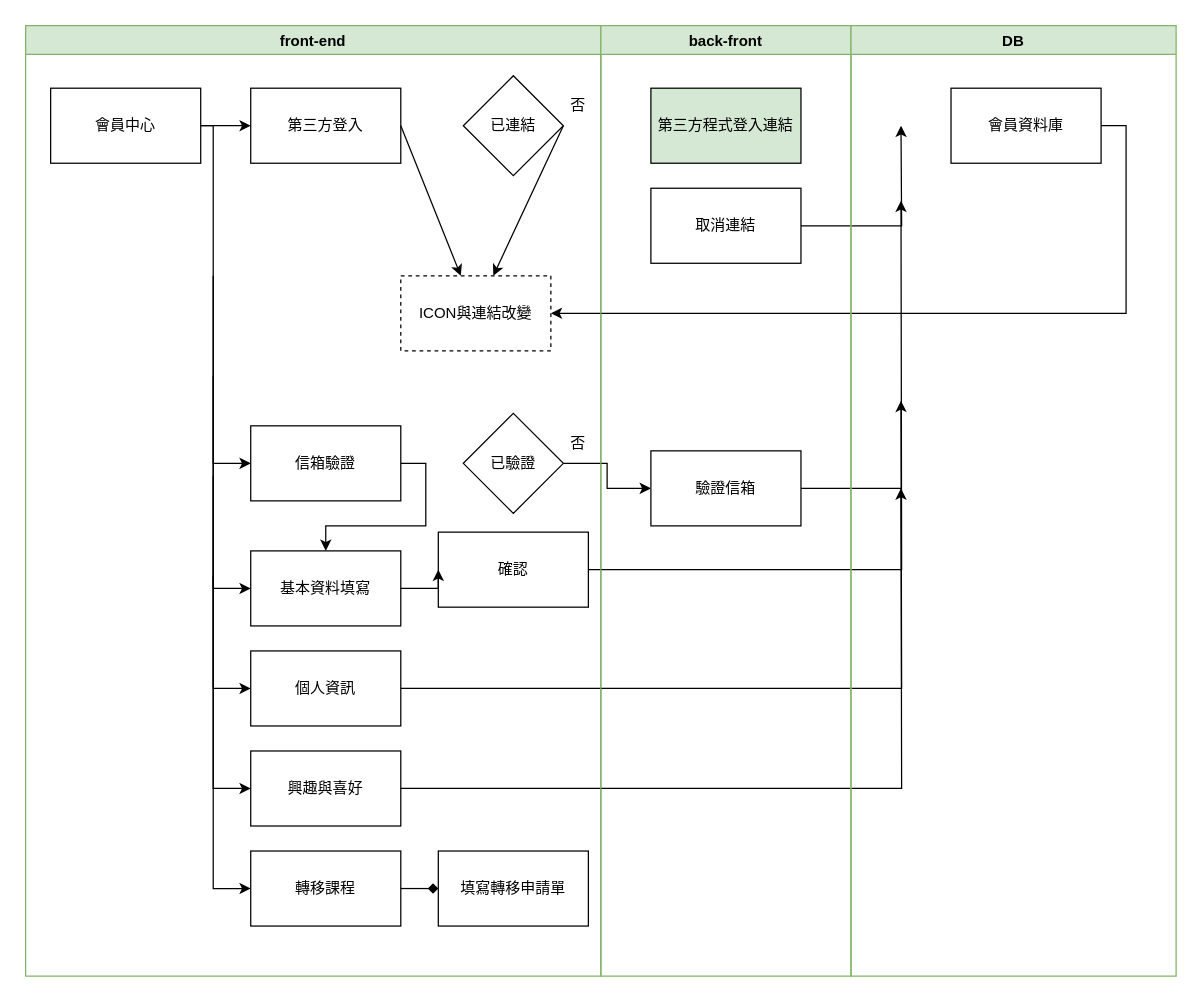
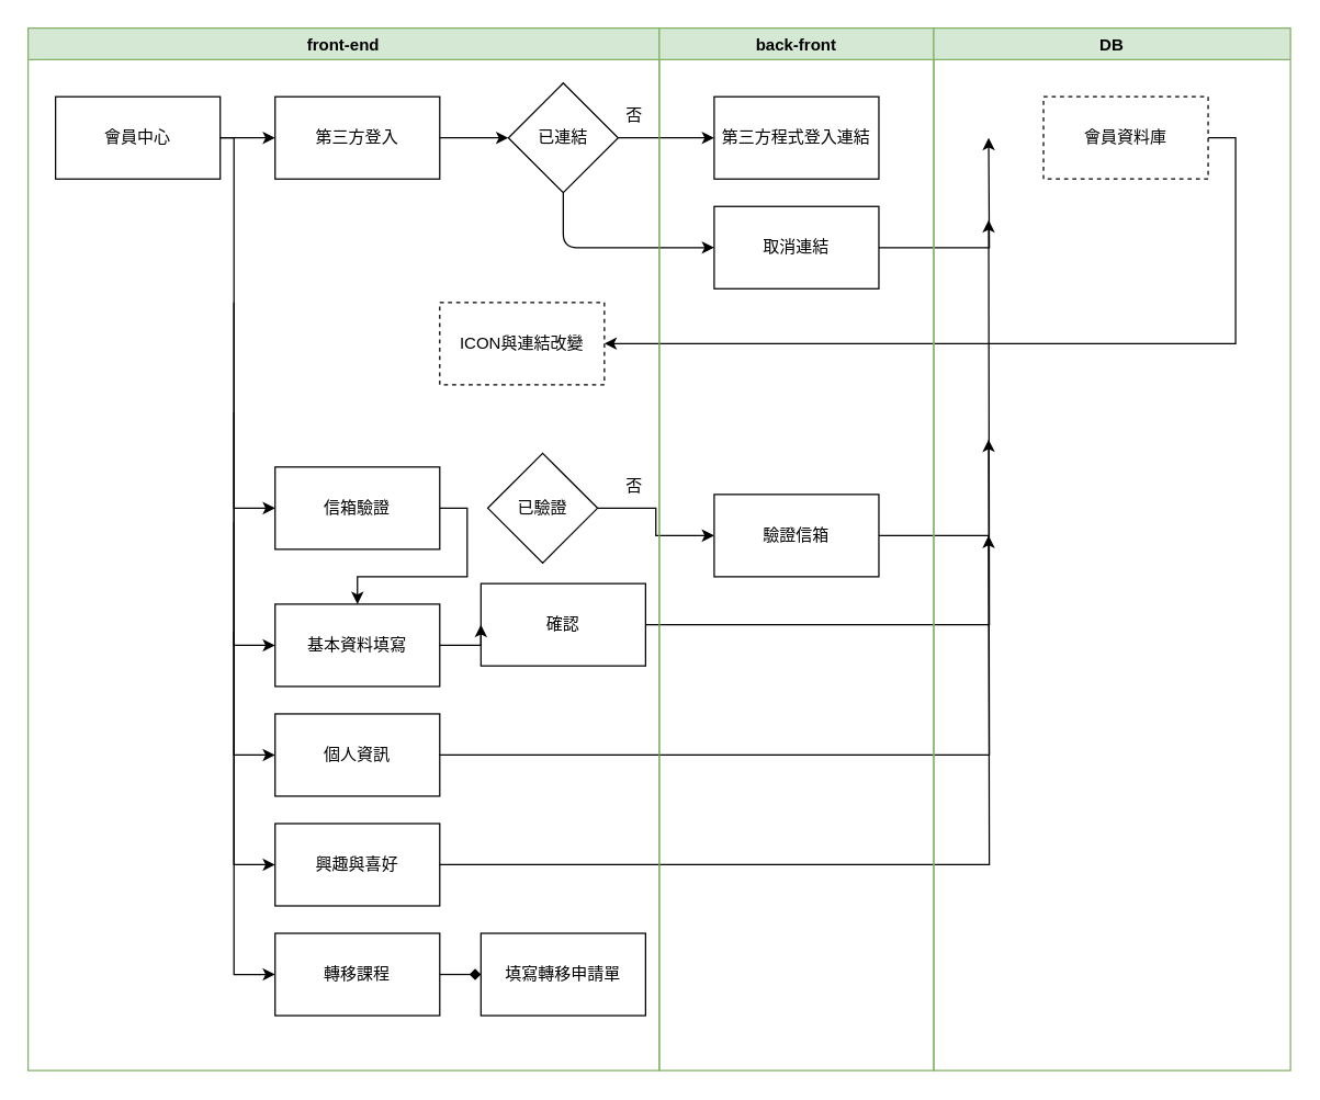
  <mxCell id="0" />
  <mxCell id="1" parent="0" />
  <mxCell id="2" value="front-end" style="swimlane;fillColor=#d5e8d4;strokeColor=#82b366;" vertex="1" parent="1"><mxGeometry x="20" y="20" width="460" height="760" as="geometry" /></mxCell>
  <mxCell id="3" style="edgeStyle=orthogonalEdgeStyle;rounded=0;orthogonalLoop=1;jettySize=auto;html=1;entryX=0;entryY=0.5;entryDx=0;entryDy=0;" edge="1" parent="2" source="4" target="15"><mxGeometry relative="1" as="geometry"><Array as="points"><mxPoint x="150" y="80" /><mxPoint x="150" y="350" /></Array></mxGeometry></mxCell>
  <mxCell id="4" value="會員中心" style="rounded=0;whiteSpace=wrap;html=1;" vertex="1" parent="2"><mxGeometry x="20" y="50" width="120" height="60" as="geometry" /></mxCell>
  <mxCell id="5" value="第三方登入" style="rounded=0;whiteSpace=wrap;html=1;" vertex="1" parent="2"><mxGeometry x="180" y="50" width="120" height="60" as="geometry" /></mxCell>
  <mxCell id="6" value="" style="endArrow=classic;html=1;exitX=1;exitY=0.5;exitDx=0;exitDy=0;entryX=0;entryY=0.5;entryDx=0;entryDy=0;" edge="1" parent="2" source="4" target="5"><mxGeometry width="50" height="50" relative="1" as="geometry"><mxPoint x="440" y="230" as="sourcePoint" /><mxPoint x="490" y="180" as="targetPoint" /></mxGeometry></mxCell>
  <mxCell id="7" value="已連結" style="rhombus;whiteSpace=wrap;html=1;" vertex="1" parent="2"><mxGeometry x="350" y="40" width="80" height="80" as="geometry" /></mxCell>
- <mxCell id="8" value="" style="endArrow=classic;html=1;exitX=1;exitY=0.5;exitDx=0;exitDy=0;" edge="1" parent="2" source="5" target="28"><mxGeometry width="50" height="50" relative="1" as="geometry"><mxPoint x="440" y="230" as="sourcePoint" /><mxPoint x="490" y="180" as="targetPoint" /></mxGeometry></mxCell>
- <mxCell id="9" value="第三方程式登入連結" style="rounded=0;whiteSpace=wrap;html=1;fillColor=#d5e8d4;" vertex="1" parent="2"><mxGeometry x="500" y="50" width="120" height="60" as="geometry" /></mxCell>
- <mxCell id="10" value="" style="endArrow=classic;html=1;exitX=1;exitY=0.5;exitDx=0;exitDy=0;" edge="1" parent="2" source="7" target="28"><mxGeometry width="50" height="50" relative="1" as="geometry"><mxPoint x="440" y="230" as="sourcePoint" /><mxPoint x="490" y="180" as="targetPoint" /></mxGeometry></mxCell>
+ <mxCell id="8" value="" style="endArrow=classic;html=1;exitX=1;exitY=0.5;exitDx=0;exitDy=0;entryX=0;entryY=0.5;entryDx=0;entryDy=0;" edge="1" parent="2" source="5" target="7"><mxGeometry width="50" height="50" relative="1" as="geometry"><mxPoint x="440" y="230" as="sourcePoint" /><mxPoint x="490" y="180" as="targetPoint" /></mxGeometry></mxCell>
+ <mxCell id="9" value="第三方程式登入連結" style="rounded=0;whiteSpace=wrap;html=1;" vertex="1" parent="2"><mxGeometry x="500" y="50" width="120" height="60" as="geometry" /></mxCell>
+ <mxCell id="10" value="" style="endArrow=classic;html=1;exitX=1;exitY=0.5;exitDx=0;exitDy=0;entryX=0;entryY=0.5;entryDx=0;entryDy=0;" edge="1" parent="2" source="7" target="9"><mxGeometry width="50" height="50" relative="1" as="geometry"><mxPoint x="440" y="230" as="sourcePoint" /><mxPoint x="490" y="180" as="targetPoint" /></mxGeometry></mxCell>
  <mxCell id="11" value="否" style="text;strokeColor=none;fillColor=none;align=left;verticalAlign=top;spacingLeft=4;spacingRight=4;overflow=hidden;rotatable=0;points=[[0,0.5],[1,0.5]];portConstraint=eastwest;" vertex="1" parent="2"><mxGeometry x="430" y="50" width="60" height="26" as="geometry" /></mxCell>
  <mxCell id="12" value="取消連結" style="rounded=0;whiteSpace=wrap;html=1;" vertex="1" parent="2"><mxGeometry x="500" y="130" width="120" height="60" as="geometry" /></mxCell>
+ <mxCell id="13" value="" style="endArrow=classic;html=1;entryX=0;entryY=0.5;entryDx=0;entryDy=0;exitX=0.5;exitY=1;exitDx=0;exitDy=0;" edge="1" parent="2" source="7" target="12"><mxGeometry width="50" height="50" relative="1" as="geometry"><mxPoint x="440" y="230" as="sourcePoint" /><mxPoint x="490" y="180" as="targetPoint" /><Array as="points"><mxPoint x="390" y="160" /></Array></mxGeometry></mxCell>
  <mxCell id="14" style="edgeStyle=orthogonalEdgeStyle;rounded=0;orthogonalLoop=1;jettySize=auto;html=1;exitX=1;exitY=0.5;exitDx=0;exitDy=0;" edge="1" parent="2" source="15" target="16"><mxGeometry relative="1" as="geometry" /></mxCell>
  <mxCell id="15" value="信箱驗證" style="rounded=0;whiteSpace=wrap;html=1;" vertex="1" parent="2"><mxGeometry x="180" y="320" width="120" height="60" as="geometry" /></mxCell>
  <mxCell id="16" value="基本資料填寫" style="rounded=0;whiteSpace=wrap;html=1;" vertex="1" parent="2"><mxGeometry x="180" y="420" width="120" height="60" as="geometry" /></mxCell>
  <mxCell id="17" value="個人資訊" style="rounded=0;whiteSpace=wrap;html=1;" vertex="1" parent="2"><mxGeometry x="180" y="500" width="120" height="60" as="geometry" /></mxCell>
  <mxCell id="18" value="興趣與喜好" style="rounded=0;whiteSpace=wrap;html=1;" vertex="1" parent="2"><mxGeometry x="180" y="580" width="120" height="60" as="geometry" /></mxCell>
  <mxCell id="19" style="edgeStyle=orthogonalEdgeStyle;rounded=0;orthogonalLoop=1;jettySize=auto;html=1;exitX=1;exitY=0.5;exitDx=0;exitDy=0;entryX=0;entryY=0.5;entryDx=0;entryDy=0;endArrow=diamond;" edge="1" parent="2" source="20" target="25"><mxGeometry relative="1" as="geometry" /></mxCell>
  <mxCell id="20" value="轉移課程" style="rounded=0;whiteSpace=wrap;html=1;" vertex="1" parent="2"><mxGeometry x="180" y="660" width="120" height="60" as="geometry" /></mxCell>
  <mxCell id="21" style="edgeStyle=orthogonalEdgeStyle;rounded=0;orthogonalLoop=1;jettySize=auto;html=1;exitX=1;exitY=0.5;exitDx=0;exitDy=0;entryX=0;entryY=0.5;entryDx=0;entryDy=0;" edge="1" parent="2" source="22" target="23"><mxGeometry relative="1" as="geometry" /></mxCell>
- <mxCell id="22" value="已驗證" style="rhombus;whiteSpace=wrap;html=1;" vertex="1" parent="2"><mxGeometry x="350" y="310" width="80" height="80" as="geometry" /></mxCell>
+ <mxCell id="22" value="已驗證" style="rhombus;whiteSpace=wrap;html=1;" vertex="1" parent="2"><mxGeometry x="335" y="310" width="80" height="80" as="geometry" /></mxCell>
  <mxCell id="23" value="驗證信箱" style="rounded=0;whiteSpace=wrap;html=1;" vertex="1" parent="2"><mxGeometry x="500" y="340" width="120" height="60" as="geometry" /></mxCell>
  <mxCell id="24" value="否" style="text;strokeColor=none;fillColor=none;align=left;verticalAlign=top;spacingLeft=4;spacingRight=4;overflow=hidden;rotatable=0;points=[[0,0.5],[1,0.5]];portConstraint=eastwest;" vertex="1" parent="2"><mxGeometry x="430" y="320" width="60" height="26" as="geometry" /></mxCell>
  <mxCell id="25" value="填寫轉移申請單" style="rounded=0;whiteSpace=wrap;html=1;" vertex="1" parent="2"><mxGeometry x="330" y="660" width="120" height="60" as="geometry" /></mxCell>
  <mxCell id="26" value="確認" style="rounded=0;whiteSpace=wrap;html=1;" vertex="1" parent="2"><mxGeometry x="330" y="405" width="120" height="60" as="geometry" /></mxCell>
  <mxCell id="27" style="edgeStyle=orthogonalEdgeStyle;rounded=0;orthogonalLoop=1;jettySize=auto;html=1;exitX=1;exitY=0.5;exitDx=0;exitDy=0;entryX=0;entryY=0.5;entryDx=0;entryDy=0;" edge="1" parent="2" source="16" target="26"><mxGeometry relative="1" as="geometry" /></mxCell>
  <mxCell id="28" value="ICON與連結改變" style="rounded=0;whiteSpace=wrap;html=1;dashed=1;" vertex="1" parent="2"><mxGeometry x="300" y="200" width="120" height="60" as="geometry" /></mxCell>
  <mxCell id="29" style="edgeStyle=orthogonalEdgeStyle;rounded=0;orthogonalLoop=1;jettySize=auto;html=1;exitX=1;exitY=0.5;exitDx=0;exitDy=0;entryX=1;entryY=0.5;entryDx=0;entryDy=0;" edge="1" parent="1" source="30" target="28"><mxGeometry relative="1" as="geometry" /></mxCell>
- <mxCell id="30" value="會員資料庫" style="rounded=0;whiteSpace=wrap;html=1;" vertex="1" parent="1"><mxGeometry x="760" y="70" width="120" height="60" as="geometry" /></mxCell>
+ <mxCell id="30" value="會員資料庫" style="rounded=0;whiteSpace=wrap;html=1;dashed=1;" vertex="1" parent="1"><mxGeometry x="760" y="70" width="120" height="60" as="geometry" /></mxCell>
  <mxCell id="31" value="" style="endArrow=none;html=1;exitX=1;exitY=0.5;exitDx=0;exitDy=0;" edge="1" parent="1" source="23"><mxGeometry width="50" height="50" relative="1" as="geometry"><mxPoint x="460" y="250" as="sourcePoint" /><mxPoint x="720" y="390" as="targetPoint" /></mxGeometry></mxCell>
  <mxCell id="32" style="edgeStyle=orthogonalEdgeStyle;rounded=0;orthogonalLoop=1;jettySize=auto;html=1;exitX=1;exitY=0.5;exitDx=0;exitDy=0;" edge="1" parent="1" source="17"><mxGeometry relative="1" as="geometry"><mxPoint x="720" y="320" as="targetPoint" /></mxGeometry></mxCell>
  <mxCell id="33" style="edgeStyle=orthogonalEdgeStyle;rounded=0;orthogonalLoop=1;jettySize=auto;html=1;exitX=1;exitY=0.5;exitDx=0;exitDy=0;" edge="1" parent="1" source="26"><mxGeometry relative="1" as="geometry"><mxPoint x="720" y="160" as="targetPoint" /></mxGeometry></mxCell>
  <mxCell id="34" style="edgeStyle=orthogonalEdgeStyle;rounded=0;orthogonalLoop=1;jettySize=auto;html=1;exitX=1;exitY=0.5;exitDx=0;exitDy=0;" edge="1" parent="1" source="18"><mxGeometry relative="1" as="geometry"><mxPoint x="720" y="390" as="targetPoint" /></mxGeometry></mxCell>
  <mxCell id="35" style="edgeStyle=orthogonalEdgeStyle;rounded=0;orthogonalLoop=1;jettySize=auto;html=1;" edge="1" parent="1" source="12"><mxGeometry relative="1" as="geometry"><mxPoint x="720" y="100" as="targetPoint" /></mxGeometry></mxCell>
  <mxCell id="36" style="edgeStyle=orthogonalEdgeStyle;rounded=0;orthogonalLoop=1;jettySize=auto;html=1;entryX=0;entryY=0.5;entryDx=0;entryDy=0;" edge="1" parent="1"><mxGeometry relative="1" as="geometry"><mxPoint x="170" y="220" as="sourcePoint" /><mxPoint x="200" y="470" as="targetPoint" /><Array as="points"><mxPoint x="170" y="230" /><mxPoint x="170" y="470" /></Array></mxGeometry></mxCell>
  <mxCell id="37" style="edgeStyle=orthogonalEdgeStyle;rounded=0;orthogonalLoop=1;jettySize=auto;html=1;entryX=0;entryY=0.5;entryDx=0;entryDy=0;" edge="1" parent="1"><mxGeometry relative="1" as="geometry"><mxPoint x="170" y="300" as="sourcePoint" /><mxPoint x="200" y="550" as="targetPoint" /><Array as="points"><mxPoint x="170" y="550" /></Array></mxGeometry></mxCell>
  <mxCell id="38" style="edgeStyle=orthogonalEdgeStyle;rounded=0;orthogonalLoop=1;jettySize=auto;html=1;entryX=0;entryY=0.5;entryDx=0;entryDy=0;" edge="1" parent="1"><mxGeometry relative="1" as="geometry"><mxPoint x="170" y="380" as="sourcePoint" /><mxPoint x="200" y="630" as="targetPoint" /><Array as="points"><mxPoint x="170" y="390" /><mxPoint x="170" y="630" /></Array></mxGeometry></mxCell>
  <mxCell id="39" style="edgeStyle=orthogonalEdgeStyle;rounded=0;orthogonalLoop=1;jettySize=auto;html=1;entryX=0;entryY=0.5;entryDx=0;entryDy=0;" edge="1" parent="1"><mxGeometry relative="1" as="geometry"><mxPoint x="170" y="460" as="sourcePoint" /><mxPoint x="200" y="710" as="targetPoint" /><Array as="points"><mxPoint x="170" y="470" /><mxPoint x="170" y="710" /></Array></mxGeometry></mxCell>
  <mxCell id="40" value="back-front" style="swimlane;fillColor=#d5e8d4;strokeColor=#82b366;" vertex="1" parent="1"><mxGeometry x="480" y="20" width="200" height="760" as="geometry" /></mxCell>
  <mxCell id="41" value="DB" style="swimlane;fillColor=#d5e8d4;strokeColor=#82b366;" vertex="1" parent="1"><mxGeometry x="680" y="20" width="260" height="760" as="geometry" /></mxCell>
